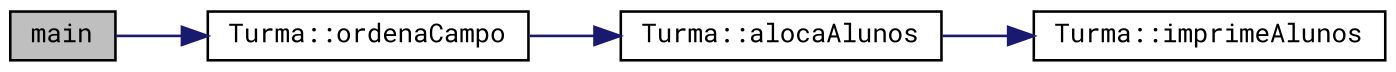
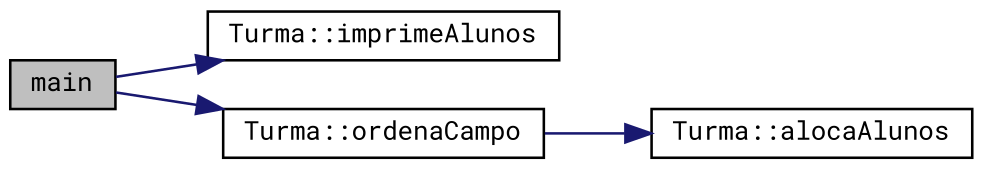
  digraph {
    fontname="Roboto Mono"
    rankdir=LR
    node [color=black fillcolor=white fontname="Roboto Mono" fontsize=10 shape=record style=filled]
    edge [color=midnightblue fontname="Roboto Mono" fontsize=10 labelfontname=Helvetica labelfontsize=10 style=solid]
    n1 [fillcolor=grey75 fontcolor=black height=0.2 label=main width=0.4]
    n2 [height=0.2 label="Turma::imprimeAlunos" width=0.4]
    n3 [height=0.2 label="Turma::ordenaCampo" width=0.4]
    n4 [height=0.2 label="Turma::alocaAlunos" width=0.4]
-   n4 -> n2
+   n1 -> n2
    n1 -> n3
    n3 -> n4
  }
